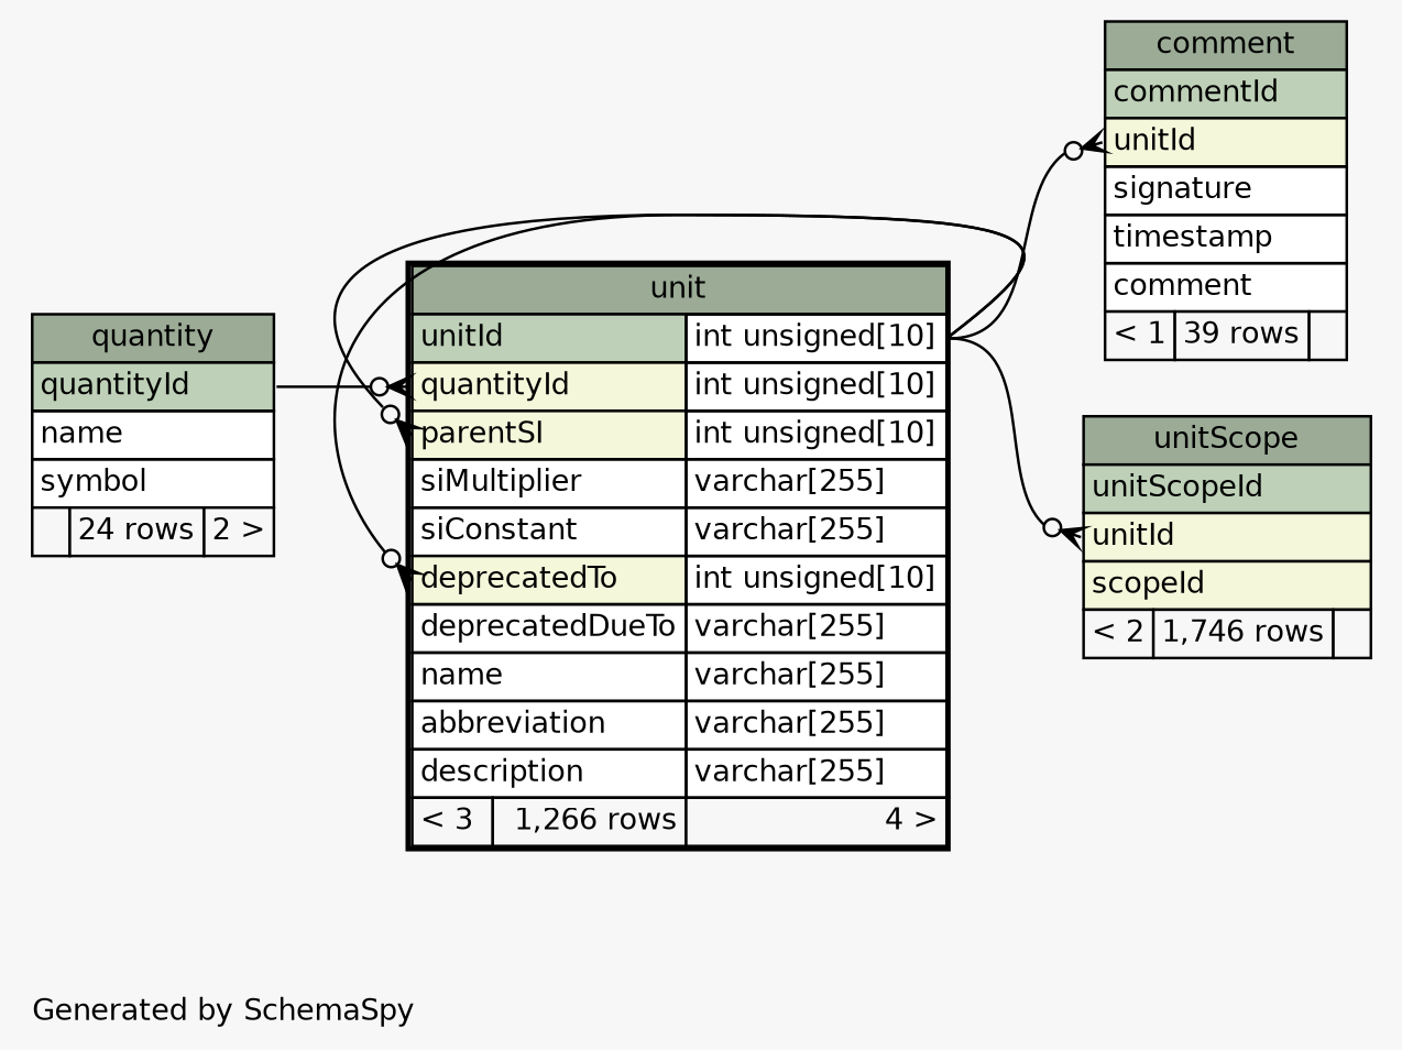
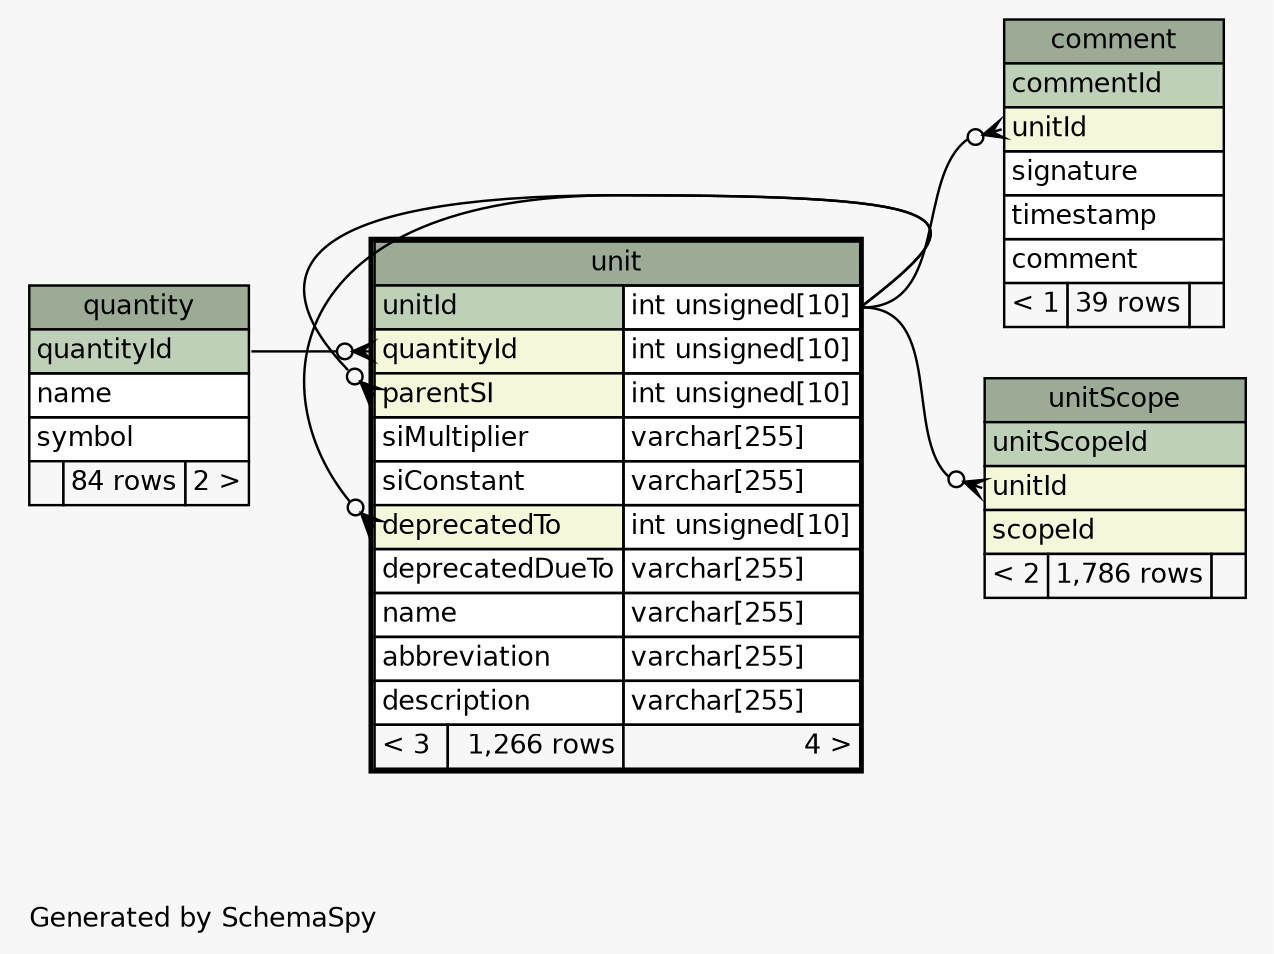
  digraph {
    bgcolor="#f7f7f7"
    fontname=Helvetica
    fontsize=11
    label="\nGenerated by SchemaSpy"
    labeljust=l
    nodesep=0.18
    rankdir=RL
    ranksep=0.46
    node [fontname=Helvetica fontsize=11 shape=plaintext]
    edge [arrowhead=none arrowsize=0.8 arrowtail=crowodot dir=back headport="unitId.type:e" tailport="unitId:w"]
    n1 [label=<     <TABLE BORDER="0" CELLBORDER="1" CELLSPACING="0" BGCOLOR="#ffffff">       <TR><TD COLSPAN="3" BGCOLOR="#9bab96" ALIGN="CENTER">comment</TD></TR>       <TR><TD PORT="commentId" COLSPAN="3" BGCOLOR="#bed1b8" ALIGN="LEFT">commentId</TD></TR>       <TR><TD PORT="unitId" COLSPAN="3" BGCOLOR="#f4f7da" ALIGN="LEFT">unitId</TD></TR>       <TR><TD PORT="signature" COLSPAN="3" ALIGN="LEFT">signature</TD></TR>       <TR><TD PORT="timestamp" COLSPAN="3" ALIGN="LEFT">timestamp</TD></TR>       <TR><TD PORT="comment" COLSPAN="3" ALIGN="LEFT">comment</TD></TR>       <TR><TD ALIGN="LEFT" BGCOLOR="#f7f7f7">&lt; 1</TD><TD ALIGN="RIGHT" BGCOLOR="#f7f7f7">39 rows</TD><TD ALIGN="RIGHT" BGCOLOR="#f7f7f7">  </TD></TR>     </TABLE>>]
    n2 [label=<     <TABLE BORDER="2" CELLBORDER="1" CELLSPACING="0" BGCOLOR="#ffffff">       <TR><TD COLSPAN="3" BGCOLOR="#9bab96" ALIGN="CENTER">unit</TD></TR>       <TR><TD PORT="unitId" COLSPAN="2" BGCOLOR="#bed1b8" ALIGN="LEFT">unitId</TD><TD PORT="unitId.type" ALIGN="LEFT">int unsigned[10]</TD></TR>       <TR><TD PORT="quantityId" COLSPAN="2" BGCOLOR="#f4f7da" ALIGN="LEFT">quantityId</TD><TD PORT="quantityId.type" ALIGN="LEFT">int unsigned[10]</TD></TR>       <TR><TD PORT="parentSI" COLSPAN="2" BGCOLOR="#f4f7da" ALIGN="LEFT">parentSI</TD><TD PORT="parentSI.type" ALIGN="LEFT">int unsigned[10]</TD></TR>       <TR><TD PORT="siMultiplier" COLSPAN="2" ALIGN="LEFT">siMultiplier</TD><TD PORT="siMultiplier.type" ALIGN="LEFT">varchar[255]</TD></TR>       <TR><TD PORT="siConstant" COLSPAN="2" ALIGN="LEFT">siConstant</TD><TD PORT="siConstant.type" ALIGN="LEFT">varchar[255]</TD></TR>       <TR><TD PORT="deprecatedTo" COLSPAN="2" BGCOLOR="#f4f7da" ALIGN="LEFT">deprecatedTo</TD><TD PORT="deprecatedTo.type" ALIGN="LEFT">int unsigned[10]</TD></TR>       <TR><TD PORT="deprecatedDueTo" COLSPAN="2" ALIGN="LEFT">deprecatedDueTo</TD><TD PORT="deprecatedDueTo.type" ALIGN="LEFT">varchar[255]</TD></TR>       <TR><TD PORT="name" COLSPAN="2" ALIGN="LEFT">name</TD><TD PORT="name.type" ALIGN="LEFT">varchar[255]</TD></TR>       <TR><TD PORT="abbreviation" COLSPAN="2" ALIGN="LEFT">abbreviation</TD><TD PORT="abbreviation.type" ALIGN="LEFT">varchar[255]</TD></TR>       <TR><TD PORT="description" COLSPAN="2" ALIGN="LEFT">description</TD><TD PORT="description.type" ALIGN="LEFT">varchar[255]</TD></TR>       <TR><TD ALIGN="LEFT" BGCOLOR="#f7f7f7">&lt; 3</TD><TD ALIGN="RIGHT" BGCOLOR="#f7f7f7">1,266 rows</TD><TD ALIGN="RIGHT" BGCOLOR="#f7f7f7">4 &gt;</TD></TR>     </TABLE>>]
-   n3 [label=<     <TABLE BORDER="0" CELLBORDER="1" CELLSPACING="0" BGCOLOR="#ffffff">       <TR><TD COLSPAN="3" BGCOLOR="#9bab96" ALIGN="CENTER">quantity</TD></TR>       <TR><TD PORT="quantityId" COLSPAN="3" BGCOLOR="#bed1b8" ALIGN="LEFT">quantityId</TD></TR>       <TR><TD PORT="name" COLSPAN="3" ALIGN="LEFT">name</TD></TR>       <TR><TD PORT="symbol" COLSPAN="3" ALIGN="LEFT">symbol</TD></TR>       <TR><TD ALIGN="LEFT" BGCOLOR="#f7f7f7">  </TD><TD ALIGN="RIGHT" BGCOLOR="#f7f7f7">24 rows</TD><TD ALIGN="RIGHT" BGCOLOR="#f7f7f7">2 &gt;</TD></TR>     </TABLE>>]
-   n4 [label=<     <TABLE BORDER="0" CELLBORDER="1" CELLSPACING="0" BGCOLOR="#ffffff">       <TR><TD COLSPAN="3" BGCOLOR="#9bab96" ALIGN="CENTER">unitScope</TD></TR>       <TR><TD PORT="unitScopeId" COLSPAN="3" BGCOLOR="#bed1b8" ALIGN="LEFT">unitScopeId</TD></TR>       <TR><TD PORT="unitId" COLSPAN="3" BGCOLOR="#f4f7da" ALIGN="LEFT">unitId</TD></TR>       <TR><TD PORT="scopeId" COLSPAN="3" BGCOLOR="#f4f7da" ALIGN="LEFT">scopeId</TD></TR>       <TR><TD ALIGN="LEFT" BGCOLOR="#f7f7f7">&lt; 2</TD><TD ALIGN="RIGHT" BGCOLOR="#f7f7f7">1,746 rows</TD><TD ALIGN="RIGHT" BGCOLOR="#f7f7f7">  </TD></TR>     </TABLE>>]
+   n3 [label=<     <TABLE BORDER="0" CELLBORDER="1" CELLSPACING="0" BGCOLOR="#ffffff">       <TR><TD COLSPAN="3" BGCOLOR="#9bab96" ALIGN="CENTER">quantity</TD></TR>       <TR><TD PORT="quantityId" COLSPAN="3" BGCOLOR="#bed1b8" ALIGN="LEFT">quantityId</TD></TR>       <TR><TD PORT="name" COLSPAN="3" ALIGN="LEFT">name</TD></TR>       <TR><TD PORT="symbol" COLSPAN="3" ALIGN="LEFT">symbol</TD></TR>       <TR><TD ALIGN="LEFT" BGCOLOR="#f7f7f7">  </TD><TD ALIGN="RIGHT" BGCOLOR="#f7f7f7">84 rows</TD><TD ALIGN="RIGHT" BGCOLOR="#f7f7f7">2 &gt;</TD></TR>     </TABLE>>]
+   n4 [label=<     <TABLE BORDER="0" CELLBORDER="1" CELLSPACING="0" BGCOLOR="#ffffff">       <TR><TD COLSPAN="3" BGCOLOR="#9bab96" ALIGN="CENTER">unitScope</TD></TR>       <TR><TD PORT="unitScopeId" COLSPAN="3" BGCOLOR="#bed1b8" ALIGN="LEFT">unitScopeId</TD></TR>       <TR><TD PORT="unitId" COLSPAN="3" BGCOLOR="#f4f7da" ALIGN="LEFT">unitId</TD></TR>       <TR><TD PORT="scopeId" COLSPAN="3" BGCOLOR="#f4f7da" ALIGN="LEFT">scopeId</TD></TR>       <TR><TD ALIGN="LEFT" BGCOLOR="#f7f7f7">&lt; 2</TD><TD ALIGN="RIGHT" BGCOLOR="#f7f7f7">1,786 rows</TD><TD ALIGN="RIGHT" BGCOLOR="#f7f7f7">  </TD></TR>     </TABLE>>]
    n1 -> n2
    n2 -> n2 [tailport="deprecatedTo:w"]
    n2 -> n2 [tailport="parentSI:w"]
    n2 -> n3 [headport="quantityId:e" tailport="quantityId:w"]
    n4 -> n2
  }
